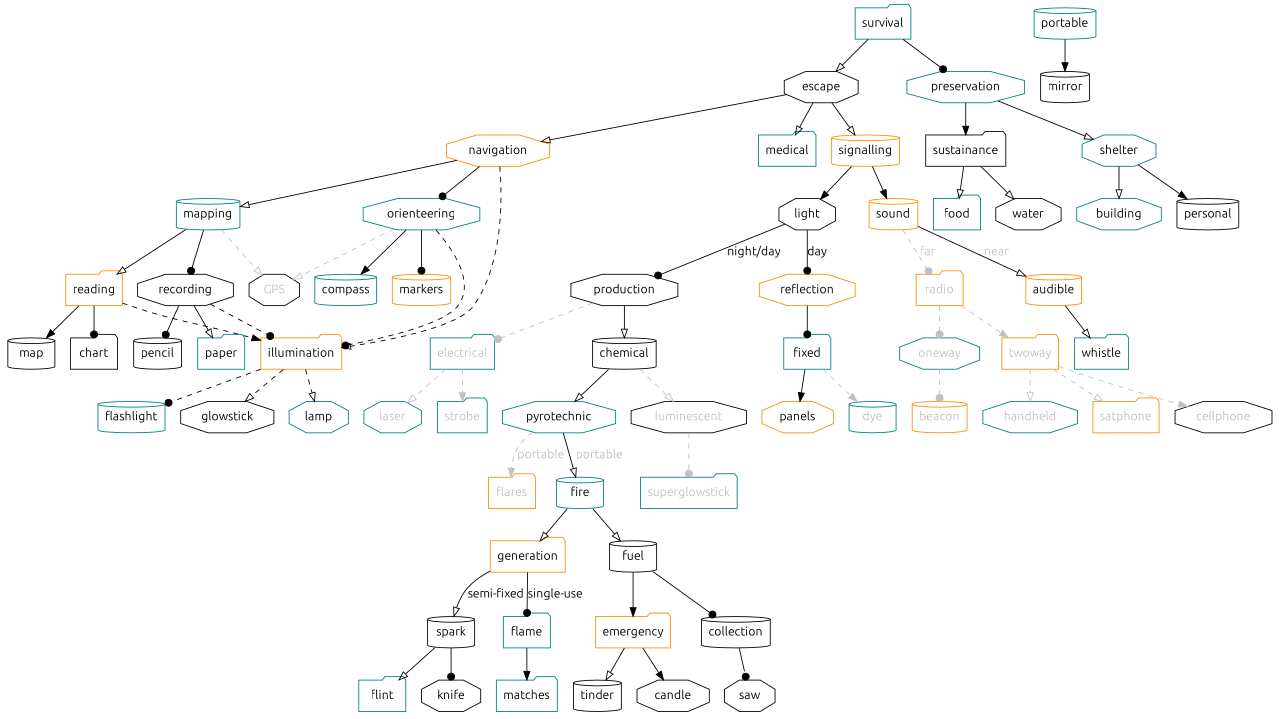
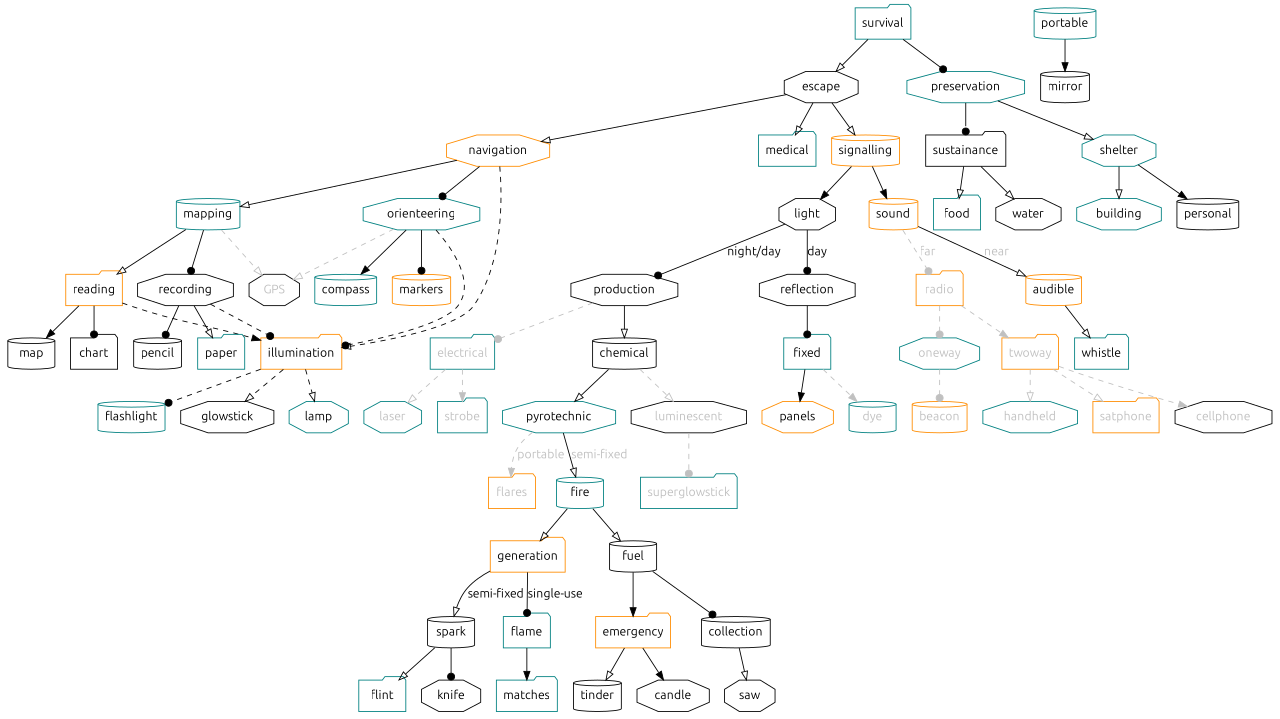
  digraph {
    fontname=Ubuntu
    node [color=teal fontname=Ubuntu shape=octagon]
    edge [arrowhead=onormal fontname=Ubuntu]
    flint [shape=folder]
    knife [color=black]
    spark [color=black shape=cylinder]
    matches [shape=folder]
    flame [shape=folder]
    generation [color=darkorange shape=folder]
    tinder [color=black shape=cylinder]
    candle [color=black]
    emergency [color=darkorange shape=folder]
    saw [color=black]
    collection [color=black shape=cylinder]
    fuel [color=black shape=cylinder]
    fire [shape=cylinder]
    flares [color=darkorange fontcolor=grey shape=folder]
    pyrotechnic
    superglowstick [fontcolor=grey shape=folder]
    luminescent [color=black fontcolor=grey]
    chemical [color=black shape=cylinder]
    laser [fontcolor=grey]
    strobe [fontcolor=grey shape=folder]
    electrical [fontcolor=grey shape=folder]
    production [color=black]
    mirror [color=black shape=cylinder]
    portable [shape=cylinder]
    panels [color=darkorange]
    dye [fontcolor=grey shape=cylinder]
    fixed [shape=folder]
-   reflection [color=darkorange]
+   reflection [color=black]
    light [color=black]
    satphone [color=darkorange fontcolor=grey shape=folder]
    cellphone [color=black fontcolor=grey]
    handheld [fontcolor=grey]
    twoway [color=darkorange fontcolor=grey shape=folder]
    beacon [color=darkorange fontcolor=grey shape=cylinder]
    oneway [fontcolor=grey]
    radio [color=darkorange fontcolor=grey shape=folder]
    whistle [shape=folder]
    audible [color=darkorange shape=cylinder]
    sound [color=darkorange shape=cylinder]
    signalling [color=darkorange shape=cylinder]
    illumination [color=darkorange shape=folder]
    compass [shape=cylinder]
    markers [color=darkorange shape=cylinder]
    orienteering
    chart [color=black shape=folder]
    map [color=black shape=cylinder]
    reading [color=darkorange shape=folder]
    paper [shape=folder]
    pencil [color=black shape=cylinder]
    recording [color=black]
    mapping [shape=cylinder]
    lamp
    flashlight [shape=cylinder]
    glowstick [color=black]
    GPS [color=black fontcolor=grey]
    navigation [color=darkorange]
    escape [color=black]
    medical [shape=folder]
    sustainance [color=black shape=folder]
    food [shape=folder]
    water [color=black]
    shelter
    building
    personal [color=black shape=cylinder]
    preservation
    survival [shape=folder]
    subgraph sub_1 {
      escape
      medical
      subgraph sub_2 {
        signalling
        subgraph sub_3 {
          light
          subgraph sub_4 {
            production
            subgraph sub_5 {
              chemical
              subgraph sub_6 {
                flares
                pyrotechnic
                subgraph sub_7 {
                  fire
                  subgraph sub_8 {
                    generation
                    subgraph sub_9 {
                      flint
                      knife
                      spark
                    }
                    subgraph sub_10 {
                      matches
                      flame
                    }
                  }
                  subgraph sub_11 {
                    fuel
                    subgraph sub_12 {
                      tinder
                      candle
                      emergency
                    }
                    subgraph sub_13 {
                      saw
                      collection
                    }
                  }
                }
              }
              subgraph sub_14 {
                superglowstick
                luminescent
              }
            }
            subgraph sub_15 {
              laser
              strobe
              electrical
            }
          }
          subgraph sub_16 {
            reflection
            subgraph sub_17 {
              mirror
              portable
            }
            subgraph sub_18 {
              panels
              dye
              fixed
            }
          }
        }
        subgraph sub_19 {
          sound
          subgraph sub_20 {
            radio
            subgraph sub_21 {
              satphone
              cellphone
              handheld
              twoway
            }
            subgraph sub_22 {
              beacon
              oneway
            }
          }
          subgraph sub_23 {
            whistle
            audible
          }
        }
      }
      subgraph sub_24 {
        GPS
        navigation
        subgraph sub_25 {
          illumination
          compass
          markers
          orienteering
        }
        subgraph sub_26 {
          mapping
          subgraph sub_27 {
            illumination
            chart
            map
            reading
          }
          subgraph sub_28 {
            illumination
            paper
            pencil
            recording
          }
        }
        subgraph sub_29 {
          illumination
          lamp
          flashlight
          glowstick
        }
      }
      subgraph sub_30 {
      }
    }
    subgraph sub_31 {
      preservation
      subgraph sub_32 {
        sustainance
        food
        water
      }
      subgraph sub_33 {
        shelter
        building
        personal
      }
    }
    spark -> flint
    spark -> knife [arrowhead=dot]
    flame -> matches [arrowhead=normal]
    generation -> spark [label="semi-fixed"]
    generation -> flame [arrowhead=dot label="single-use"]
    emergency -> tinder
    emergency -> candle [arrowhead=normal]
-   collection -> saw [arrowhead=dot]
+   collection -> saw
    fuel -> emergency [arrowhead=normal]
    fuel -> collection [arrowhead=dot]
    fire -> generation
    fire -> fuel
-   pyrotechnic -> fire [fontcolor=grey label=portable]
+   pyrotechnic -> fire [fontcolor=grey label="semi-fixed"]
    pyrotechnic -> flares [arrowhead=normal color=grey fontcolor=grey label=portable style=dashed]
    luminescent -> superglowstick [arrowhead=dot color=grey style=dashed]
    chemical -> pyrotechnic
    chemical -> luminescent [color=grey style=dashed]
    electrical -> laser [color=grey style=dashed]
    electrical -> strobe [arrowhead=normal color=grey style=dashed]
    production -> chemical
    production -> electrical [arrowhead=dot color=grey style=dashed]
    portable -> mirror [arrowhead=normal]
    fixed -> panels [arrowhead=normal]
    fixed -> dye [arrowhead=normal color=grey style=dashed]
    reflection -> fixed [arrowhead=dot]
    light -> production [arrowhead=dot label="night/day"]
    light -> reflection [arrowhead=dot label=day]
    twoway -> satphone [color=grey style=dashed]
    twoway -> cellphone [arrowhead=normal color=grey style=dashed]
    twoway -> handheld [color=grey style=dashed]
    oneway -> beacon [arrowhead=dot color=grey style=dashed]
    radio -> twoway [arrowhead=normal color=grey style=dashed]
    radio -> oneway [arrowhead=dot color=grey style=dashed]
    audible -> whistle
    sound -> radio [arrowhead=dot color=grey fontcolor=grey label=far style=dashed]
    sound -> audible [fontcolor=grey label=near]
    signalling -> light [arrowhead=normal]
    signalling -> sound [arrowhead=normal]
    illumination -> lamp [style=dashed]
    illumination -> flashlight [arrowhead=dot style=dashed]
    illumination -> glowstick [style=dashed]
    orienteering -> illumination [arrowhead=dot style=dashed]
    orienteering -> compass [arrowhead=normal]
    orienteering -> markers [arrowhead=dot]
    orienteering -> GPS [color=grey style=dashed]
    reading -> illumination [arrowhead=normal style=dashed]
    reading -> chart [arrowhead=dot]
    reading -> map [arrowhead=normal]
    recording -> illumination [arrowhead=dot style=dashed]
    recording -> paper
    recording -> pencil [arrowhead=dot]
    mapping -> reading
    mapping -> recording [arrowhead=dot]
    mapping -> GPS [color=grey style=dashed]
    navigation -> illumination [style=dashed]
    navigation -> orienteering [arrowhead=dot]
    navigation -> mapping
    escape -> signalling
    escape -> navigation
    escape -> medical
    sustainance -> food
    sustainance -> water
    shelter -> building
    shelter -> personal [arrowhead=normal]
-   preservation -> sustainance [arrowhead=normal]
+   preservation -> sustainance [arrowhead=dot]
    preservation -> shelter
    survival -> escape
    survival -> preservation [arrowhead=dot]
  }
